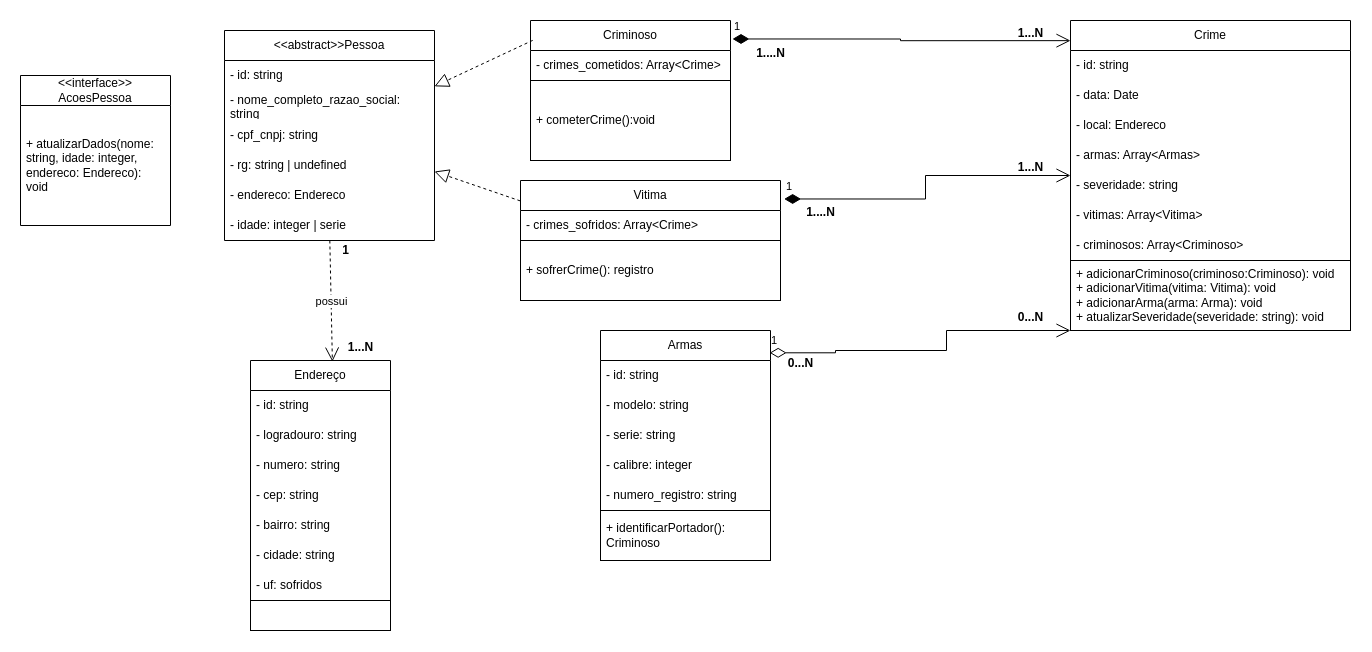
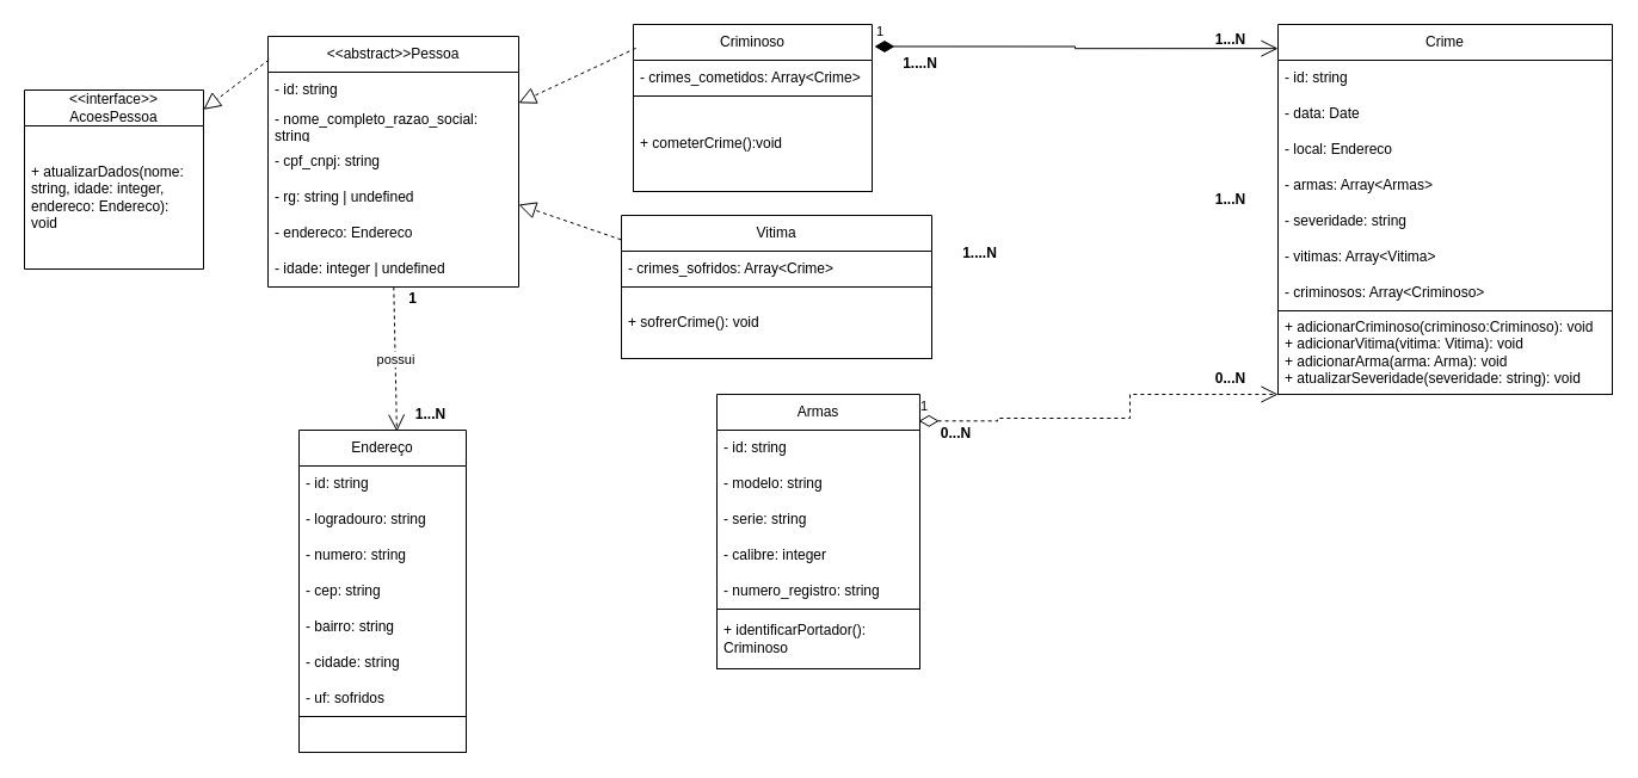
  <mxCell id="0" />
  <mxCell id="1" parent="0" />
  <mxCell id="2" value="Criminoso" style="swimlane;fontStyle=0;childLayout=stackLayout;horizontal=1;startSize=30;horizontalStack=0;resizeParent=1;resizeParentMax=0;resizeLast=0;collapsible=1;marginBottom=0;whiteSpace=wrap;html=1;" vertex="1" parent="1"><mxGeometry x="530" y="20" width="200" height="140" as="geometry" /></mxCell>
  <mxCell id="3" value="- crimes_cometidos: Array&amp;lt;Crime&amp;gt;" style="text;strokeColor=none;fillColor=none;align=left;verticalAlign=middle;spacingLeft=4;spacingRight=4;overflow=hidden;points=[[0,0.5],[1,0.5]];portConstraint=eastwest;rotatable=0;whiteSpace=wrap;html=1;" vertex="1" parent="2"><mxGeometry y="30" width="200" height="30" as="geometry" /></mxCell>
  <mxCell id="4" value="+ cometerCrime():void&amp;nbsp;&lt;br&gt;" style="text;strokeColor=default;fillColor=none;align=left;verticalAlign=middle;spacingLeft=4;spacingRight=4;overflow=hidden;points=[[0,0.5],[1,0.5]];portConstraint=eastwest;rotatable=0;whiteSpace=wrap;html=1;" vertex="1" parent="2"><mxGeometry y="60" width="200" height="80" as="geometry" /></mxCell>
  <mxCell id="5" value="Vitima" style="swimlane;fontStyle=0;childLayout=stackLayout;horizontal=1;startSize=30;horizontalStack=0;resizeParent=1;resizeParentMax=0;resizeLast=0;collapsible=1;marginBottom=0;whiteSpace=wrap;html=1;" vertex="1" parent="1"><mxGeometry x="520" y="180" width="260" height="120" as="geometry" /></mxCell>
  <mxCell id="6" value="- crimes_sofridos: Array&amp;lt;Crime&amp;gt;" style="text;strokeColor=none;fillColor=none;align=left;verticalAlign=middle;spacingLeft=4;spacingRight=4;overflow=hidden;points=[[0,0.5],[1,0.5]];portConstraint=eastwest;rotatable=0;whiteSpace=wrap;html=1;" vertex="1" parent="5"><mxGeometry y="30" width="260" height="30" as="geometry" /></mxCell>
- <mxCell id="7" value="+ sofrerCrime(): registro&lt;br&gt;" style="text;strokeColor=default;fillColor=none;align=left;verticalAlign=middle;spacingLeft=4;spacingRight=4;overflow=hidden;points=[[0,0.5],[1,0.5]];portConstraint=eastwest;rotatable=0;whiteSpace=wrap;html=1;" vertex="1" parent="5"><mxGeometry y="60" width="260" height="60" as="geometry" /></mxCell>
+ <mxCell id="7" value="+ sofrerCrime(): void&lt;br&gt;" style="text;strokeColor=default;fillColor=none;align=left;verticalAlign=middle;spacingLeft=4;spacingRight=4;overflow=hidden;points=[[0,0.5],[1,0.5]];portConstraint=eastwest;rotatable=0;whiteSpace=wrap;html=1;" vertex="1" parent="5"><mxGeometry y="60" width="260" height="60" as="geometry" /></mxCell>
  <mxCell id="8" value="Endereço" style="swimlane;fontStyle=0;childLayout=stackLayout;horizontal=1;startSize=30;horizontalStack=0;resizeParent=1;resizeParentMax=0;resizeLast=0;collapsible=1;marginBottom=0;whiteSpace=wrap;html=1;" vertex="1" parent="1"><mxGeometry x="250" y="360" width="140" height="270" as="geometry" /></mxCell>
  <mxCell id="9" value="- id: string" style="text;strokeColor=none;fillColor=none;align=left;verticalAlign=middle;spacingLeft=4;spacingRight=4;overflow=hidden;points=[[0,0.5],[1,0.5]];portConstraint=eastwest;rotatable=0;whiteSpace=wrap;html=1;" vertex="1" parent="8"><mxGeometry y="30" width="140" height="30" as="geometry" /></mxCell>
  <mxCell id="10" value="- logradouro: string" style="text;strokeColor=none;fillColor=none;align=left;verticalAlign=middle;spacingLeft=4;spacingRight=4;overflow=hidden;points=[[0,0.5],[1,0.5]];portConstraint=eastwest;rotatable=0;whiteSpace=wrap;html=1;" vertex="1" parent="8"><mxGeometry y="60" width="140" height="30" as="geometry" /></mxCell>
  <mxCell id="11" value="- numero: string" style="text;strokeColor=none;fillColor=none;align=left;verticalAlign=middle;spacingLeft=4;spacingRight=4;overflow=hidden;points=[[0,0.5],[1,0.5]];portConstraint=eastwest;rotatable=0;whiteSpace=wrap;html=1;" vertex="1" parent="8"><mxGeometry y="90" width="140" height="30" as="geometry" /></mxCell>
  <mxCell id="12" value="- cep: string" style="text;strokeColor=none;fillColor=none;align=left;verticalAlign=middle;spacingLeft=4;spacingRight=4;overflow=hidden;points=[[0,0.5],[1,0.5]];portConstraint=eastwest;rotatable=0;whiteSpace=wrap;html=1;" vertex="1" parent="8"><mxGeometry y="120" width="140" height="30" as="geometry" /></mxCell>
  <mxCell id="13" value="- bairro: string" style="text;strokeColor=none;fillColor=none;align=left;verticalAlign=middle;spacingLeft=4;spacingRight=4;overflow=hidden;points=[[0,0.5],[1,0.5]];portConstraint=eastwest;rotatable=0;whiteSpace=wrap;html=1;" vertex="1" parent="8"><mxGeometry y="150" width="140" height="30" as="geometry" /></mxCell>
  <mxCell id="14" value="- cidade: string" style="text;strokeColor=none;fillColor=none;align=left;verticalAlign=middle;spacingLeft=4;spacingRight=4;overflow=hidden;points=[[0,0.5],[1,0.5]];portConstraint=eastwest;rotatable=0;whiteSpace=wrap;html=1;" vertex="1" parent="8"><mxGeometry y="180" width="140" height="30" as="geometry" /></mxCell>
  <mxCell id="15" value="- uf: sofridos" style="text;strokeColor=none;fillColor=none;align=left;verticalAlign=middle;spacingLeft=4;spacingRight=4;overflow=hidden;points=[[0,0.5],[1,0.5]];portConstraint=eastwest;rotatable=0;whiteSpace=wrap;html=1;" vertex="1" parent="8"><mxGeometry y="210" width="140" height="30" as="geometry" /></mxCell>
  <mxCell id="16" value="" style="text;strokeColor=default;fillColor=none;align=left;verticalAlign=middle;spacingLeft=4;spacingRight=4;overflow=hidden;points=[[0,0.5],[1,0.5]];portConstraint=eastwest;rotatable=0;whiteSpace=wrap;html=1;" vertex="1" parent="8"><mxGeometry y="240" width="140" height="30" as="geometry" /></mxCell>
  <mxCell id="17" value="Crime" style="swimlane;fontStyle=0;childLayout=stackLayout;horizontal=1;startSize=30;horizontalStack=0;resizeParent=1;resizeParentMax=0;resizeLast=0;collapsible=1;marginBottom=0;whiteSpace=wrap;html=1;" vertex="1" parent="1"><mxGeometry x="1070" y="20" width="280" height="310" as="geometry" /></mxCell>
  <mxCell id="18" value="- id: string" style="text;strokeColor=none;fillColor=none;align=left;verticalAlign=middle;spacingLeft=4;spacingRight=4;overflow=hidden;points=[[0,0.5],[1,0.5]];portConstraint=eastwest;rotatable=0;whiteSpace=wrap;html=1;" vertex="1" parent="17"><mxGeometry y="30" width="280" height="30" as="geometry" /></mxCell>
  <mxCell id="19" value="- data: Date" style="text;strokeColor=none;fillColor=none;align=left;verticalAlign=middle;spacingLeft=4;spacingRight=4;overflow=hidden;points=[[0,0.5],[1,0.5]];portConstraint=eastwest;rotatable=0;whiteSpace=wrap;html=1;" vertex="1" parent="17"><mxGeometry y="60" width="280" height="30" as="geometry" /></mxCell>
  <mxCell id="20" value="- local: Endereco" style="text;strokeColor=none;fillColor=none;align=left;verticalAlign=middle;spacingLeft=4;spacingRight=4;overflow=hidden;points=[[0,0.5],[1,0.5]];portConstraint=eastwest;rotatable=0;whiteSpace=wrap;html=1;" vertex="1" parent="17"><mxGeometry y="90" width="280" height="30" as="geometry" /></mxCell>
  <mxCell id="21" value="- armas: Array&amp;lt;Armas&amp;gt;" style="text;strokeColor=none;fillColor=none;align=left;verticalAlign=middle;spacingLeft=4;spacingRight=4;overflow=hidden;points=[[0,0.5],[1,0.5]];portConstraint=eastwest;rotatable=0;whiteSpace=wrap;html=1;" vertex="1" parent="17"><mxGeometry y="120" width="280" height="30" as="geometry" /></mxCell>
  <mxCell id="22" value="- severidade: string" style="text;strokeColor=none;fillColor=none;align=left;verticalAlign=middle;spacingLeft=4;spacingRight=4;overflow=hidden;points=[[0,0.5],[1,0.5]];portConstraint=eastwest;rotatable=0;whiteSpace=wrap;html=1;" vertex="1" parent="17"><mxGeometry y="150" width="280" height="30" as="geometry" /></mxCell>
  <mxCell id="23" value="- vitimas: Array&amp;lt;Vitima&amp;gt;" style="text;strokeColor=none;fillColor=none;align=left;verticalAlign=middle;spacingLeft=4;spacingRight=4;overflow=hidden;points=[[0,0.5],[1,0.5]];portConstraint=eastwest;rotatable=0;whiteSpace=wrap;html=1;" vertex="1" parent="17"><mxGeometry y="180" width="280" height="30" as="geometry" /></mxCell>
  <mxCell id="24" value="- criminosos: Array&amp;lt;Criminoso&amp;gt;" style="text;strokeColor=none;fillColor=none;align=left;verticalAlign=middle;spacingLeft=4;spacingRight=4;overflow=hidden;points=[[0,0.5],[1,0.5]];portConstraint=eastwest;rotatable=0;whiteSpace=wrap;html=1;" vertex="1" parent="17"><mxGeometry y="210" width="280" height="30" as="geometry" /></mxCell>
  <mxCell id="25" value="+ adicionarCriminoso(criminoso:Criminoso): void&lt;br&gt;+ adicionarVitima(vitima: Vitima): void&lt;br&gt;+ adicionarArma(arma: Arma): void&lt;br&gt;+ atualizarSeveridade(severidade: string): void" style="text;strokeColor=default;fillColor=none;align=left;verticalAlign=middle;spacingLeft=4;spacingRight=4;overflow=hidden;points=[[0,0.5],[1,0.5]];portConstraint=eastwest;rotatable=0;whiteSpace=wrap;html=1;" vertex="1" parent="17"><mxGeometry y="240" width="280" height="70" as="geometry" /></mxCell>
  <mxCell id="26" value="Armas" style="swimlane;fontStyle=0;childLayout=stackLayout;horizontal=1;startSize=30;horizontalStack=0;resizeParent=1;resizeParentMax=0;resizeLast=0;collapsible=1;marginBottom=0;whiteSpace=wrap;html=1;" vertex="1" parent="1"><mxGeometry x="600" y="330" width="170" height="230" as="geometry" /></mxCell>
  <mxCell id="27" value="- id: string" style="text;strokeColor=none;fillColor=none;align=left;verticalAlign=middle;spacingLeft=4;spacingRight=4;overflow=hidden;points=[[0,0.5],[1,0.5]];portConstraint=eastwest;rotatable=0;whiteSpace=wrap;html=1;" vertex="1" parent="26"><mxGeometry y="30" width="170" height="30" as="geometry" /></mxCell>
  <mxCell id="28" value="- modelo: string" style="text;strokeColor=none;fillColor=none;align=left;verticalAlign=middle;spacingLeft=4;spacingRight=4;overflow=hidden;points=[[0,0.5],[1,0.5]];portConstraint=eastwest;rotatable=0;whiteSpace=wrap;html=1;" vertex="1" parent="26"><mxGeometry y="60" width="170" height="30" as="geometry" /></mxCell>
  <mxCell id="29" value="- serie: string" style="text;strokeColor=none;fillColor=none;align=left;verticalAlign=middle;spacingLeft=4;spacingRight=4;overflow=hidden;points=[[0,0.5],[1,0.5]];portConstraint=eastwest;rotatable=0;whiteSpace=wrap;html=1;" vertex="1" parent="26"><mxGeometry y="90" width="170" height="30" as="geometry" /></mxCell>
  <mxCell id="30" value="- calibre: integer" style="text;strokeColor=none;fillColor=none;align=left;verticalAlign=middle;spacingLeft=4;spacingRight=4;overflow=hidden;points=[[0,0.5],[1,0.5]];portConstraint=eastwest;rotatable=0;whiteSpace=wrap;html=1;" vertex="1" parent="26"><mxGeometry y="120" width="170" height="30" as="geometry" /></mxCell>
  <mxCell id="31" value="- numero_registro: string" style="text;strokeColor=none;fillColor=none;align=left;verticalAlign=middle;spacingLeft=4;spacingRight=4;overflow=hidden;points=[[0,0.5],[1,0.5]];portConstraint=eastwest;rotatable=0;whiteSpace=wrap;html=1;" vertex="1" parent="26"><mxGeometry y="150" width="170" height="30" as="geometry" /></mxCell>
  <mxCell id="32" value="+ identificarPortador(): Criminoso" style="text;strokeColor=default;fillColor=none;align=left;verticalAlign=middle;spacingLeft=4;spacingRight=4;overflow=hidden;points=[[0,0.5],[1,0.5]];portConstraint=eastwest;rotatable=0;whiteSpace=wrap;html=1;" vertex="1" parent="26"><mxGeometry y="180" width="170" height="50" as="geometry" /></mxCell>
  <mxCell id="33" value="&amp;lt;&amp;lt;abstract&amp;gt;&amp;gt;Pessoa" style="swimlane;fontStyle=0;childLayout=stackLayout;horizontal=1;startSize=30;horizontalStack=0;resizeParent=1;resizeParentMax=0;resizeLast=0;collapsible=1;marginBottom=0;whiteSpace=wrap;html=1;" vertex="1" parent="1"><mxGeometry x="224" y="30" width="210" height="210" as="geometry" /></mxCell>
  <mxCell id="34" value="- id: string" style="text;strokeColor=none;fillColor=none;align=left;verticalAlign=middle;spacingLeft=4;spacingRight=4;overflow=hidden;points=[[0,0.5],[1,0.5]];portConstraint=eastwest;rotatable=0;whiteSpace=wrap;html=1;" vertex="1" parent="33"><mxGeometry y="30" width="210" height="30" as="geometry" /></mxCell>
  <mxCell id="35" value="- nome_completo_razao_social: string" style="text;strokeColor=none;fillColor=none;align=left;verticalAlign=middle;spacingLeft=4;spacingRight=4;overflow=hidden;points=[[0,0.5],[1,0.5]];portConstraint=eastwest;rotatable=0;whiteSpace=wrap;html=1;" vertex="1" parent="33"><mxGeometry y="60" width="210" height="30" as="geometry" /></mxCell>
  <mxCell id="36" value="- cpf_cnpj: string" style="text;strokeColor=none;fillColor=none;align=left;verticalAlign=middle;spacingLeft=4;spacingRight=4;overflow=hidden;points=[[0,0.5],[1,0.5]];portConstraint=eastwest;rotatable=0;whiteSpace=wrap;html=1;" vertex="1" parent="33"><mxGeometry y="90" width="210" height="30" as="geometry" /></mxCell>
  <mxCell id="37" value="- rg: string | undefined" style="text;strokeColor=none;fillColor=none;align=left;verticalAlign=middle;spacingLeft=4;spacingRight=4;overflow=hidden;points=[[0,0.5],[1,0.5]];portConstraint=eastwest;rotatable=0;whiteSpace=wrap;html=1;" vertex="1" parent="33"><mxGeometry y="120" width="210" height="30" as="geometry" /></mxCell>
  <mxCell id="38" value="- endereco: Endereco" style="text;strokeColor=none;fillColor=none;align=left;verticalAlign=middle;spacingLeft=4;spacingRight=4;overflow=hidden;points=[[0,0.5],[1,0.5]];portConstraint=eastwest;rotatable=0;whiteSpace=wrap;html=1;" vertex="1" parent="33"><mxGeometry y="150" width="210" height="30" as="geometry" /></mxCell>
- <mxCell id="39" value="- idade: integer | serie" style="text;strokeColor=none;fillColor=none;align=left;verticalAlign=middle;spacingLeft=4;spacingRight=4;overflow=hidden;points=[[0,0.5],[1,0.5]];portConstraint=eastwest;rotatable=0;whiteSpace=wrap;html=1;" vertex="1" parent="33"><mxGeometry y="180" width="210" height="30" as="geometry" /></mxCell>
+ <mxCell id="39" value="- idade: integer | undefined" style="text;strokeColor=none;fillColor=none;align=left;verticalAlign=middle;spacingLeft=4;spacingRight=4;overflow=hidden;points=[[0,0.5],[1,0.5]];portConstraint=eastwest;rotatable=0;whiteSpace=wrap;html=1;" vertex="1" parent="33"><mxGeometry y="180" width="210" height="30" as="geometry" /></mxCell>
  <mxCell id="40" value="" style="endArrow=block;dashed=1;endFill=0;endSize=12;html=1;rounded=0;exitX=0.011;exitY=0.142;exitDx=0;exitDy=0;exitPerimeter=0;" edge="1" parent="1" source="2" target="33"><mxGeometry width="160" relative="1" as="geometry"><mxPoint x="270" y="210" as="sourcePoint" /><mxPoint x="430" y="210" as="targetPoint" /></mxGeometry></mxCell>
  <mxCell id="41" value="" style="endArrow=block;dashed=1;endFill=0;endSize=12;html=1;rounded=0;exitX=-0.001;exitY=0.17;exitDx=0;exitDy=0;exitPerimeter=0;" edge="1" parent="1" source="5" target="33"><mxGeometry width="160" relative="1" as="geometry"><mxPoint x="402" y="60" as="sourcePoint" /><mxPoint x="260" y="138" as="targetPoint" /></mxGeometry></mxCell>
  <mxCell id="42" value="&amp;lt;&amp;lt;interface&amp;gt;&amp;gt; AcoesPessoa" style="swimlane;fontStyle=0;childLayout=stackLayout;horizontal=1;startSize=30;horizontalStack=0;resizeParent=1;resizeParentMax=0;resizeLast=0;collapsible=1;marginBottom=0;whiteSpace=wrap;html=1;" vertex="1" parent="1"><mxGeometry y="75" width="150" height="150" as="geometry" x="20" /></mxCell>
  <mxCell id="43" value="+ atualizarDados(nome: string, idade: integer, endereco: Endereco): void" style="text;strokeColor=none;fillColor=none;align=left;verticalAlign=middle;spacingLeft=4;spacingRight=4;overflow=hidden;points=[[0,0.5],[1,0.5]];portConstraint=eastwest;rotatable=0;whiteSpace=wrap;html=1;" vertex="1" parent="42"><mxGeometry y="30" width="150" height="120" as="geometry" /></mxCell>
+ <mxCell id="44" value="" style="endArrow=block;dashed=1;endFill=0;endSize=12;html=1;rounded=0;exitX=0.004;exitY=0.093;exitDx=0;exitDy=0;exitPerimeter=0;entryX=1;entryY=0.109;entryDx=0;entryDy=0;entryPerimeter=0;" edge="1" parent="1" source="33" target="42"><mxGeometry width="160" relative="1" as="geometry"><mxPoint x="208" y="200" as="sourcePoint" /><mxPoint x="110" y="246" as="targetPoint" /></mxGeometry></mxCell>
  <mxCell id="45" value="1" style="endArrow=open;html=1;endSize=12;startArrow=diamondThin;startSize=14;startFill=1;edgeStyle=orthogonalEdgeStyle;align=left;verticalAlign=bottom;rounded=0;exitX=1.01;exitY=0.132;exitDx=0;exitDy=0;exitPerimeter=0;entryX=0;entryY=0.065;entryDx=0;entryDy=0;entryPerimeter=0;" edge="1" parent="1" source="2" target="17"><mxGeometry x="-1" y="3" relative="1" as="geometry"><mxPoint x="750" y="130" as="sourcePoint" /><mxPoint x="910" y="130" as="targetPoint" /></mxGeometry></mxCell>
- <mxCell id="46" value="1" style="endArrow=open;html=1;endSize=12;startArrow=diamondThin;startSize=14;startFill=1;edgeStyle=orthogonalEdgeStyle;align=left;verticalAlign=bottom;rounded=0;exitX=1.014;exitY=0.154;exitDx=0;exitDy=0;exitPerimeter=0;" edge="1" parent="1" source="5" target="17"><mxGeometry x="-1" y="3" relative="1" as="geometry"><mxPoint x="742" y="48" as="sourcePoint" /><mxPoint x="910" y="50" as="targetPoint" /></mxGeometry></mxCell>
- <mxCell id="47" value="1" style="endArrow=open;html=1;endSize=12;startArrow=diamondThin;startSize=14;startFill=0;edgeStyle=orthogonalEdgeStyle;align=left;verticalAlign=bottom;rounded=0;exitX=0.995;exitY=0.097;exitDx=0;exitDy=0;exitPerimeter=0;" edge="1" parent="1" source="26" target="17"><mxGeometry x="-1" y="3" relative="1" as="geometry"><mxPoint x="680" y="250" as="sourcePoint" /><mxPoint x="840" y="250" as="targetPoint" /><Array as="points"><mxPoint x="835" y="352" /><mxPoint x="835" y="350" /><mxPoint x="946" y="350" /><mxPoint x="946" y="330" /></Array></mxGeometry></mxCell>
+ <mxCell id="47" value="1" style="endArrow=open;html=1;endSize=12;startArrow=diamondThin;startSize=14;startFill=0;edgeStyle=orthogonalEdgeStyle;align=left;verticalAlign=bottom;rounded=0;exitX=0.995;exitY=0.097;exitDx=0;exitDy=0;exitPerimeter=0;dashed=1;" edge="1" parent="1" source="26" target="17"><mxGeometry x="-1" y="3" relative="1" as="geometry"><mxPoint x="680" y="250" as="sourcePoint" /><mxPoint x="840" y="250" as="targetPoint" /><Array as="points"><mxPoint x="835" y="352" /><mxPoint x="835" y="350" /><mxPoint x="946" y="350" /><mxPoint x="946" y="330" /></Array></mxGeometry></mxCell>
  <mxCell id="48" value="possui" style="endArrow=open;endSize=12;dashed=1;html=1;rounded=0;entryX=0.585;entryY=0.004;entryDx=0;entryDy=0;entryPerimeter=0;" edge="1" parent="1" source="39" target="8"><mxGeometry width="160" relative="1" as="geometry"><mxPoint x="354" y="310" as="sourcePoint" /><mxPoint x="514" y="310" as="targetPoint" /><Array as="points" /></mxGeometry></mxCell>
  <mxCell id="49" value="1...N" style="text;align=center;fontStyle=1;verticalAlign=middle;spacingLeft=3;spacingRight=3;strokeColor=none;rotatable=0;points=[[0,0.5],[1,0.5]];portConstraint=eastwest;html=1;" vertex="1" parent="1"><mxGeometry x="990" y="20" width="80" height="26" as="geometry" /></mxCell>
  <mxCell id="50" value="1....N" style="text;align=center;fontStyle=1;verticalAlign=middle;spacingLeft=3;spacingRight=3;strokeColor=none;rotatable=0;points=[[0,0.5],[1,0.5]];portConstraint=eastwest;html=1;" vertex="1" parent="1"><mxGeometry x="730" y="40" width="80" height="26" as="geometry" /></mxCell>
  <mxCell id="51" value="1....N" style="text;align=center;fontStyle=1;verticalAlign=middle;spacingLeft=3;spacingRight=3;strokeColor=none;rotatable=0;points=[[0,0.5],[1,0.5]];portConstraint=eastwest;html=1;" vertex="1" parent="1"><mxGeometry x="780" y="199" width="80" height="26" as="geometry" /></mxCell>
  <mxCell id="52" value="1...N" style="text;align=center;fontStyle=1;verticalAlign=middle;spacingLeft=3;spacingRight=3;strokeColor=none;rotatable=0;points=[[0,0.5],[1,0.5]];portConstraint=eastwest;html=1;" vertex="1" parent="1"><mxGeometry x="990" y="154" width="80" height="26" as="geometry" /></mxCell>
  <mxCell id="53" value="0...N" style="text;align=center;fontStyle=1;verticalAlign=middle;spacingLeft=3;spacingRight=3;strokeColor=none;rotatable=0;points=[[0,0.5],[1,0.5]];portConstraint=eastwest;html=1;" vertex="1" parent="1"><mxGeometry x="990" y="304" width="80" height="26" as="geometry" /></mxCell>
  <mxCell id="54" value="0...N" style="text;align=center;fontStyle=1;verticalAlign=middle;spacingLeft=3;spacingRight=3;strokeColor=none;rotatable=0;points=[[0,0.5],[1,0.5]];portConstraint=eastwest;html=1;" vertex="1" parent="1"><mxGeometry x="760" y="350" width="80" height="26" as="geometry" /></mxCell>
  <mxCell id="55" value="1" style="text;align=center;fontStyle=1;verticalAlign=middle;spacingLeft=3;spacingRight=3;strokeColor=none;rotatable=0;points=[[0,0.5],[1,0.5]];portConstraint=eastwest;html=1;" vertex="1" parent="1"><mxGeometry x="310" y="240" width="70" height="20" as="geometry" /></mxCell>
  <mxCell id="56" value="1...N" style="text;align=center;fontStyle=1;verticalAlign=middle;spacingLeft=3;spacingRight=3;strokeColor=none;rotatable=0;points=[[0,0.5],[1,0.5]];portConstraint=eastwest;html=1;" vertex="1" parent="1"><mxGeometry x="320" y="334" width="80" height="26" as="geometry" /></mxCell>
